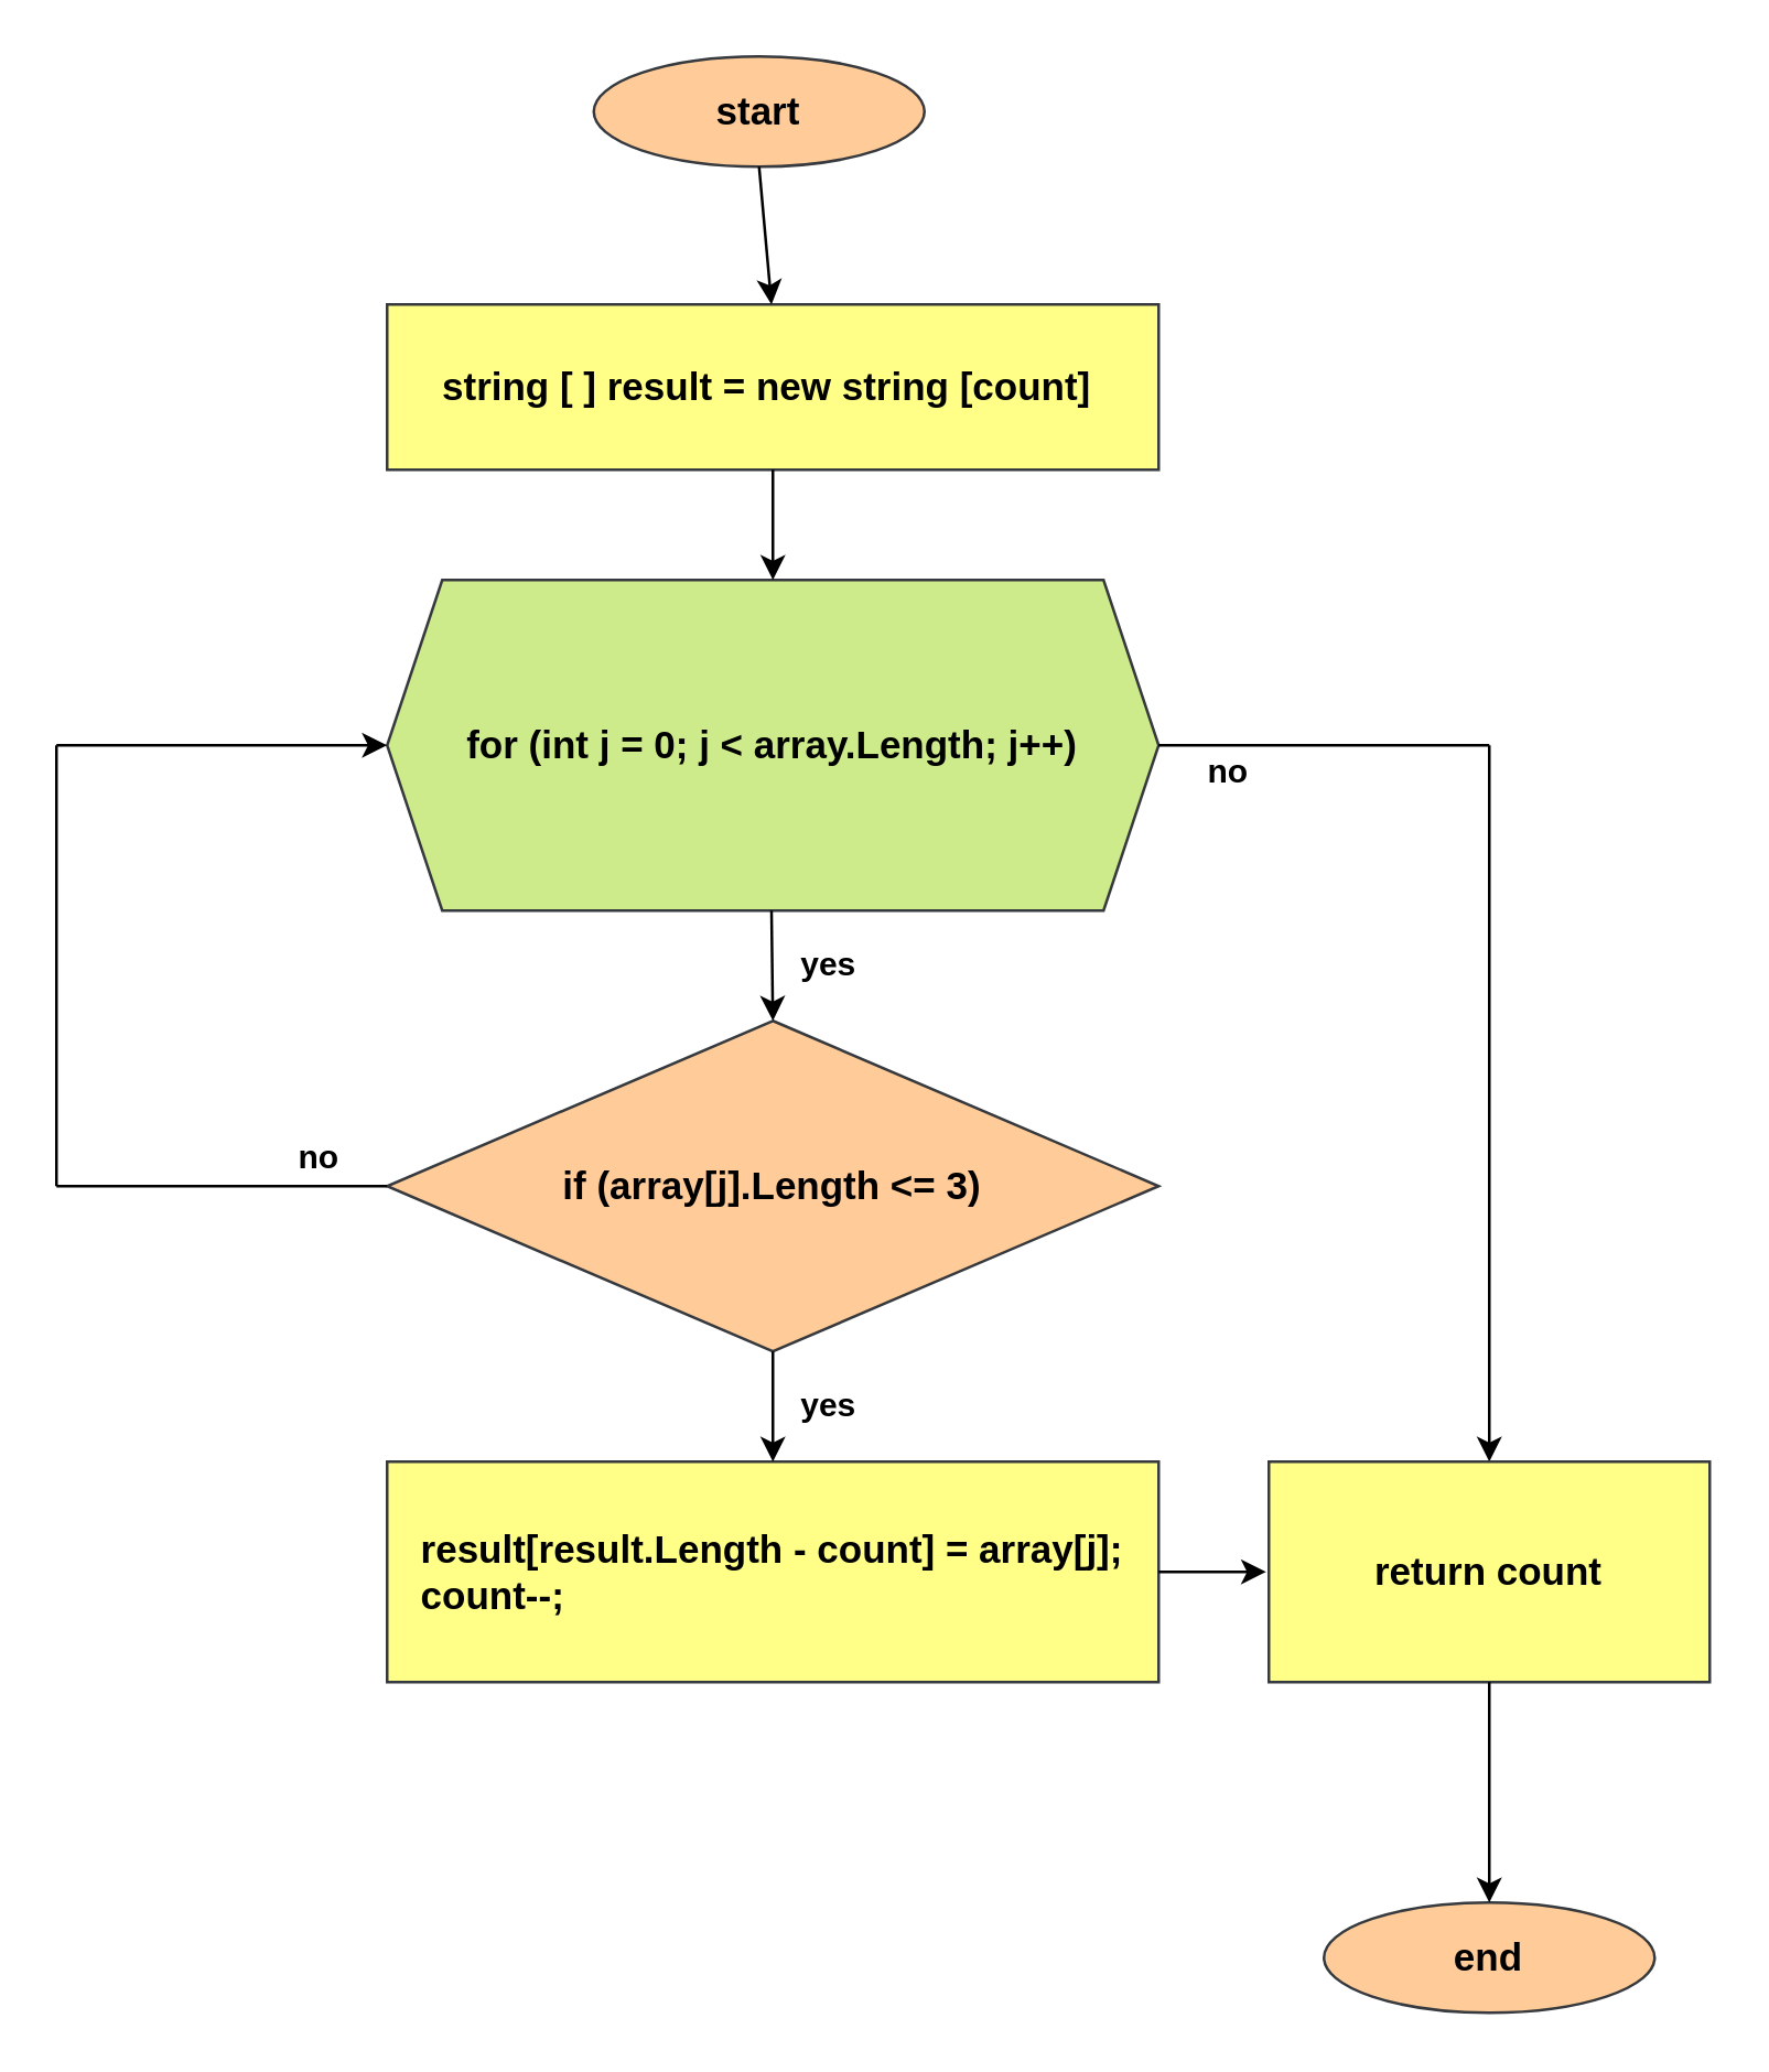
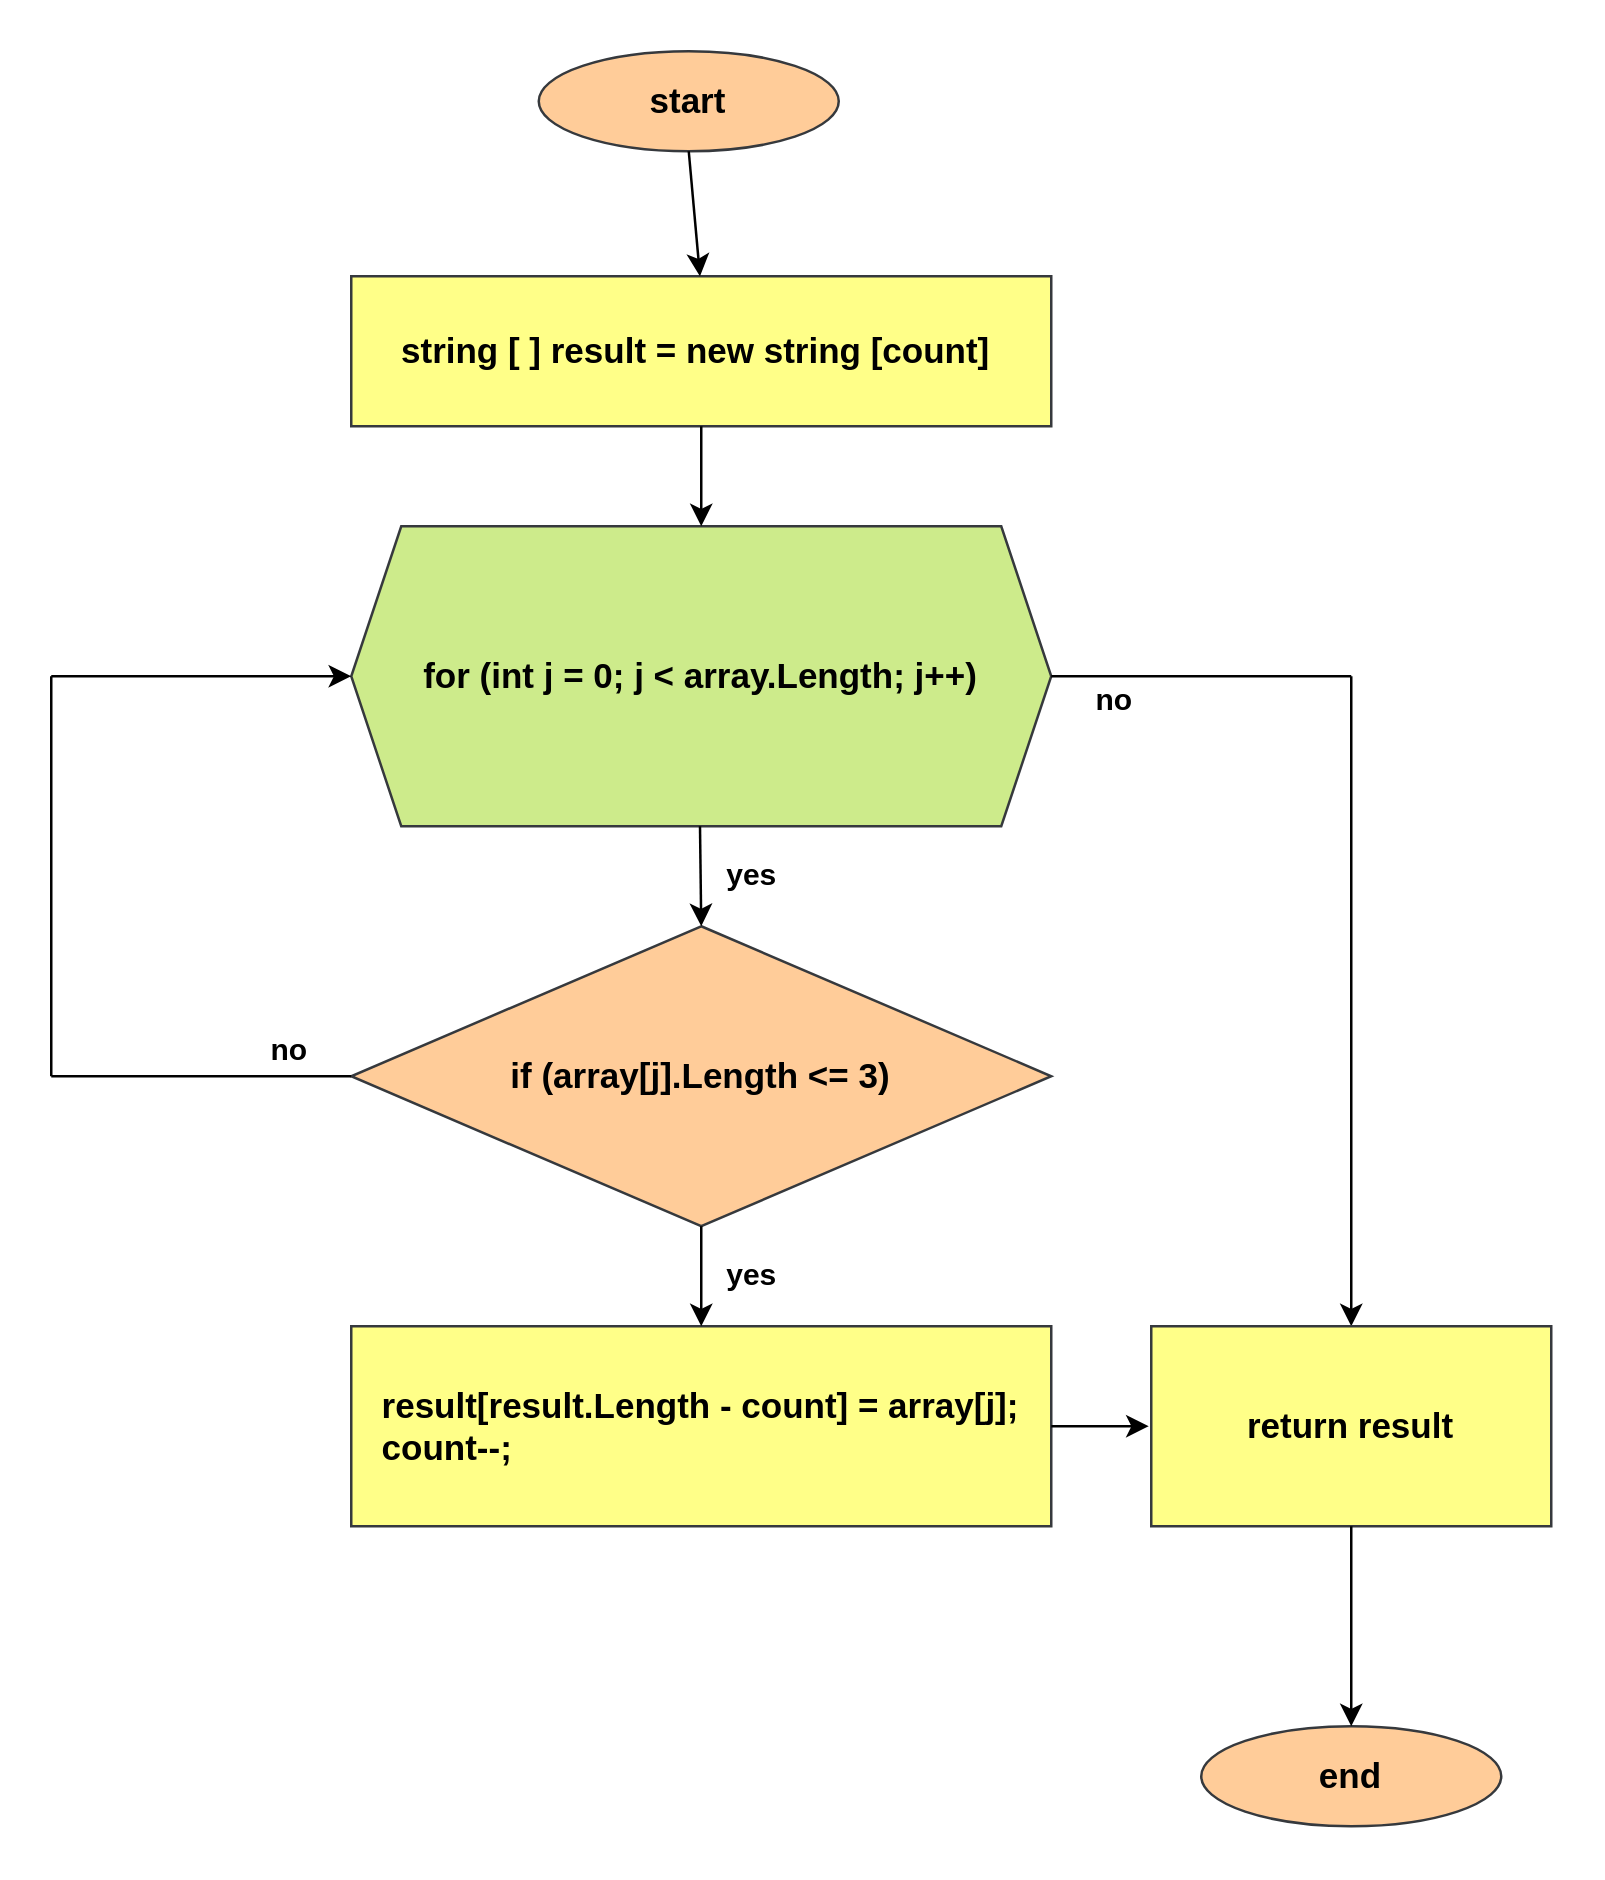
  <mxCell id="0" />
  <mxCell id="1" parent="0" />
  <mxCell id="2" value="&lt;b&gt;&lt;font style=&quot;font-size: 14px;&quot;&gt;start&lt;/font&gt;&lt;/b&gt;" style="ellipse;whiteSpace=wrap;html=1;fillColor=#ffcc99;strokeColor=#36393d;" vertex="1" parent="1"><mxGeometry x="215" y="20" width="120" height="40" as="geometry" /></mxCell>
  <mxCell id="3" value="&lt;b&gt;&lt;font style=&quot;font-size: 14px;&quot;&gt;end&lt;/font&gt;&lt;/b&gt;" style="ellipse;whiteSpace=wrap;html=1;fillColor=#ffcc99;strokeColor=#36393d;" vertex="1" parent="1"><mxGeometry x="480" y="690" width="120" height="40" as="geometry" /></mxCell>
  <mxCell id="4" value="&lt;b&gt;&lt;font style=&quot;font-size: 14px;&quot;&gt;string [ ] result = new string [count]&amp;nbsp;&lt;/font&gt;&lt;/b&gt;" style="rounded=0;whiteSpace=wrap;html=1;fillColor=#ffff88;strokeColor=#36393d;" vertex="1" parent="1"><mxGeometry x="140" y="110" width="280" height="60" as="geometry" /></mxCell>
  <mxCell id="5" value="&lt;b&gt;&lt;font style=&quot;font-size: 14px;&quot;&gt;for (int j = 0; j &amp;lt; array.Length; j++)&lt;/font&gt;&lt;/b&gt;" style="shape=hexagon;perimeter=hexagonPerimeter2;whiteSpace=wrap;html=1;fixedSize=1;fillColor=#cdeb8b;strokeColor=#36393d;" vertex="1" parent="1"><mxGeometry x="140" y="210" width="280" height="120" as="geometry" /></mxCell>
  <mxCell id="6" value="&lt;b&gt;&lt;font style=&quot;font-size: 14px;&quot;&gt;if (array[j].Length &amp;lt;= 3)&lt;/font&gt;&lt;/b&gt;" style="rhombus;whiteSpace=wrap;html=1;fillColor=#ffcc99;strokeColor=#36393d;" vertex="1" parent="1"><mxGeometry x="140" y="370" width="280" height="120" as="geometry" /></mxCell>
  <mxCell id="7" value="&lt;div style=&quot;text-align: justify; font-size: 14px;&quot;&gt;&lt;b style=&quot;&quot;&gt;&lt;font style=&quot;font-size: 14px;&quot;&gt;result[result.Length - count] = array[j];&lt;/font&gt;&lt;/b&gt;&lt;/div&gt;&lt;div style=&quot;text-align: justify; font-size: 14px;&quot;&gt;&lt;b style=&quot;&quot;&gt;&lt;font style=&quot;font-size: 14px;&quot;&gt;count--;&lt;/font&gt;&lt;/b&gt;&lt;/div&gt;" style="rounded=0;whiteSpace=wrap;html=1;fillColor=#ffff88;strokeColor=#36393d;align=center;" vertex="1" parent="1"><mxGeometry x="140" y="530" width="280" height="80" as="geometry" /></mxCell>
  <mxCell id="8" value="" style="endArrow=classic;html=1;rounded=0;exitX=0.5;exitY=1;exitDx=0;exitDy=0;" edge="1" parent="1" source="4"><mxGeometry width="50" height="50" relative="1" as="geometry"><mxPoint x="250" y="330" as="sourcePoint" /><mxPoint x="280" y="210" as="targetPoint" /><Array as="points"><mxPoint x="280" y="200" /></Array></mxGeometry></mxCell>
  <mxCell id="9" value="" style="endArrow=classic;html=1;rounded=0;entryX=0.5;entryY=0;entryDx=0;entryDy=0;exitX=0.5;exitY=1;exitDx=0;exitDy=0;" edge="1" parent="1" source="2"><mxGeometry width="50" height="50" relative="1" as="geometry"><mxPoint x="280" y="80" as="sourcePoint" /><mxPoint x="279.5" y="110" as="targetPoint" /></mxGeometry></mxCell>
  <mxCell id="10" value="" style="endArrow=classic;html=1;rounded=0;exitX=0.5;exitY=1;exitDx=0;exitDy=0;" edge="1" parent="1"><mxGeometry width="50" height="50" relative="1" as="geometry"><mxPoint x="279.5" y="330" as="sourcePoint" /><mxPoint x="280" y="370" as="targetPoint" /></mxGeometry></mxCell>
  <mxCell id="11" value="" style="endArrow=classic;html=1;rounded=0;exitX=0.5;exitY=1;exitDx=0;exitDy=0;" edge="1" parent="1" source="6"><mxGeometry width="50" height="50" relative="1" as="geometry"><mxPoint x="280" y="500" as="sourcePoint" /><mxPoint x="280" y="530" as="targetPoint" /></mxGeometry></mxCell>
  <mxCell id="12" value="yes" style="text;html=1;align=center;verticalAlign=middle;resizable=0;points=[];autosize=1;strokeColor=none;fillColor=none;fontStyle=1" vertex="1" parent="1"><mxGeometry x="280" y="340" width="40" height="20" as="geometry" /></mxCell>
  <mxCell id="13" value="" style="endArrow=classic;html=1;rounded=0;" edge="1" parent="1"><mxGeometry width="50" height="50" relative="1" as="geometry"><mxPoint x="20" y="270" as="sourcePoint" /><mxPoint x="140" y="270" as="targetPoint" /></mxGeometry></mxCell>
  <mxCell id="14" value="" style="endArrow=none;html=1;rounded=0;" edge="1" parent="1"><mxGeometry width="50" height="50" relative="1" as="geometry"><mxPoint x="20" y="430" as="sourcePoint" /><mxPoint x="20" y="270" as="targetPoint" /></mxGeometry></mxCell>
  <mxCell id="15" value="no" style="text;html=1;align=center;verticalAlign=middle;resizable=0;points=[];autosize=1;strokeColor=none;fillColor=none;fontStyle=1" vertex="1" parent="1"><mxGeometry x="100" y="410" width="30" height="20" as="geometry" /></mxCell>
  <mxCell id="16" value="yes" style="text;html=1;align=center;verticalAlign=middle;resizable=0;points=[];autosize=1;strokeColor=none;fillColor=none;fontStyle=1" vertex="1" parent="1"><mxGeometry x="280" y="500" width="40" height="20" as="geometry" /></mxCell>
  <mxCell id="17" value="no" style="text;html=1;align=center;verticalAlign=middle;resizable=0;points=[];autosize=1;strokeColor=none;fillColor=none;fontStyle=1" vertex="1" parent="1"><mxGeometry x="430" y="270" width="30" height="20" as="geometry" /></mxCell>
  <mxCell id="18" value="" style="endArrow=classic;html=1;rounded=0;entryX=0.5;entryY=0;entryDx=0;entryDy=0;" edge="1" parent="1" target="19"><mxGeometry width="50" height="50" relative="1" as="geometry"><mxPoint x="540" y="270" as="sourcePoint" /><mxPoint x="540" y="450" as="targetPoint" /></mxGeometry></mxCell>
- <mxCell id="19" value="&lt;b&gt;&lt;font style=&quot;font-size: 14px;&quot;&gt;return count&lt;/font&gt;&lt;/b&gt;" style="rounded=0;whiteSpace=wrap;html=1;fillColor=#ffff88;strokeColor=#36393d;" vertex="1" parent="1"><mxGeometry x="460" y="530" width="160" height="80" as="geometry" /></mxCell>
+ <mxCell id="19" value="&lt;b&gt;&lt;font style=&quot;font-size: 14px;&quot;&gt;return result&lt;/font&gt;&lt;/b&gt;" style="rounded=0;whiteSpace=wrap;html=1;fillColor=#ffff88;strokeColor=#36393d;" vertex="1" parent="1"><mxGeometry x="460" y="530" width="160" height="80" as="geometry" /></mxCell>
  <mxCell id="20" value="" style="endArrow=none;html=1;rounded=0;" edge="1" parent="1"><mxGeometry width="50" height="50" relative="1" as="geometry"><mxPoint x="140" y="430" as="sourcePoint" /><mxPoint x="20" y="430" as="targetPoint" /></mxGeometry></mxCell>
  <mxCell id="21" value="" style="endArrow=none;html=1;rounded=0;exitX=0;exitY=0.5;exitDx=0;exitDy=0;" edge="1" parent="1"><mxGeometry width="50" height="50" relative="1" as="geometry"><mxPoint x="540" y="270" as="sourcePoint" /><mxPoint x="420" y="270" as="targetPoint" /></mxGeometry></mxCell>
  <mxCell id="22" value="" style="endArrow=classic;html=1;rounded=0;exitX=1;exitY=0.5;exitDx=0;exitDy=0;" edge="1" parent="1" source="7"><mxGeometry width="50" height="50" relative="1" as="geometry"><mxPoint x="459" y="530" as="sourcePoint" /><mxPoint x="459" y="570" as="targetPoint" /></mxGeometry></mxCell>
  <mxCell id="23" value="" style="endArrow=classic;html=1;rounded=0;exitX=0.5;exitY=1;exitDx=0;exitDy=0;" edge="1" parent="1" source="19"><mxGeometry width="50" height="50" relative="1" as="geometry"><mxPoint x="540" y="690" as="sourcePoint" /><mxPoint x="540" y="690" as="targetPoint" /><Array as="points" /></mxGeometry></mxCell>
